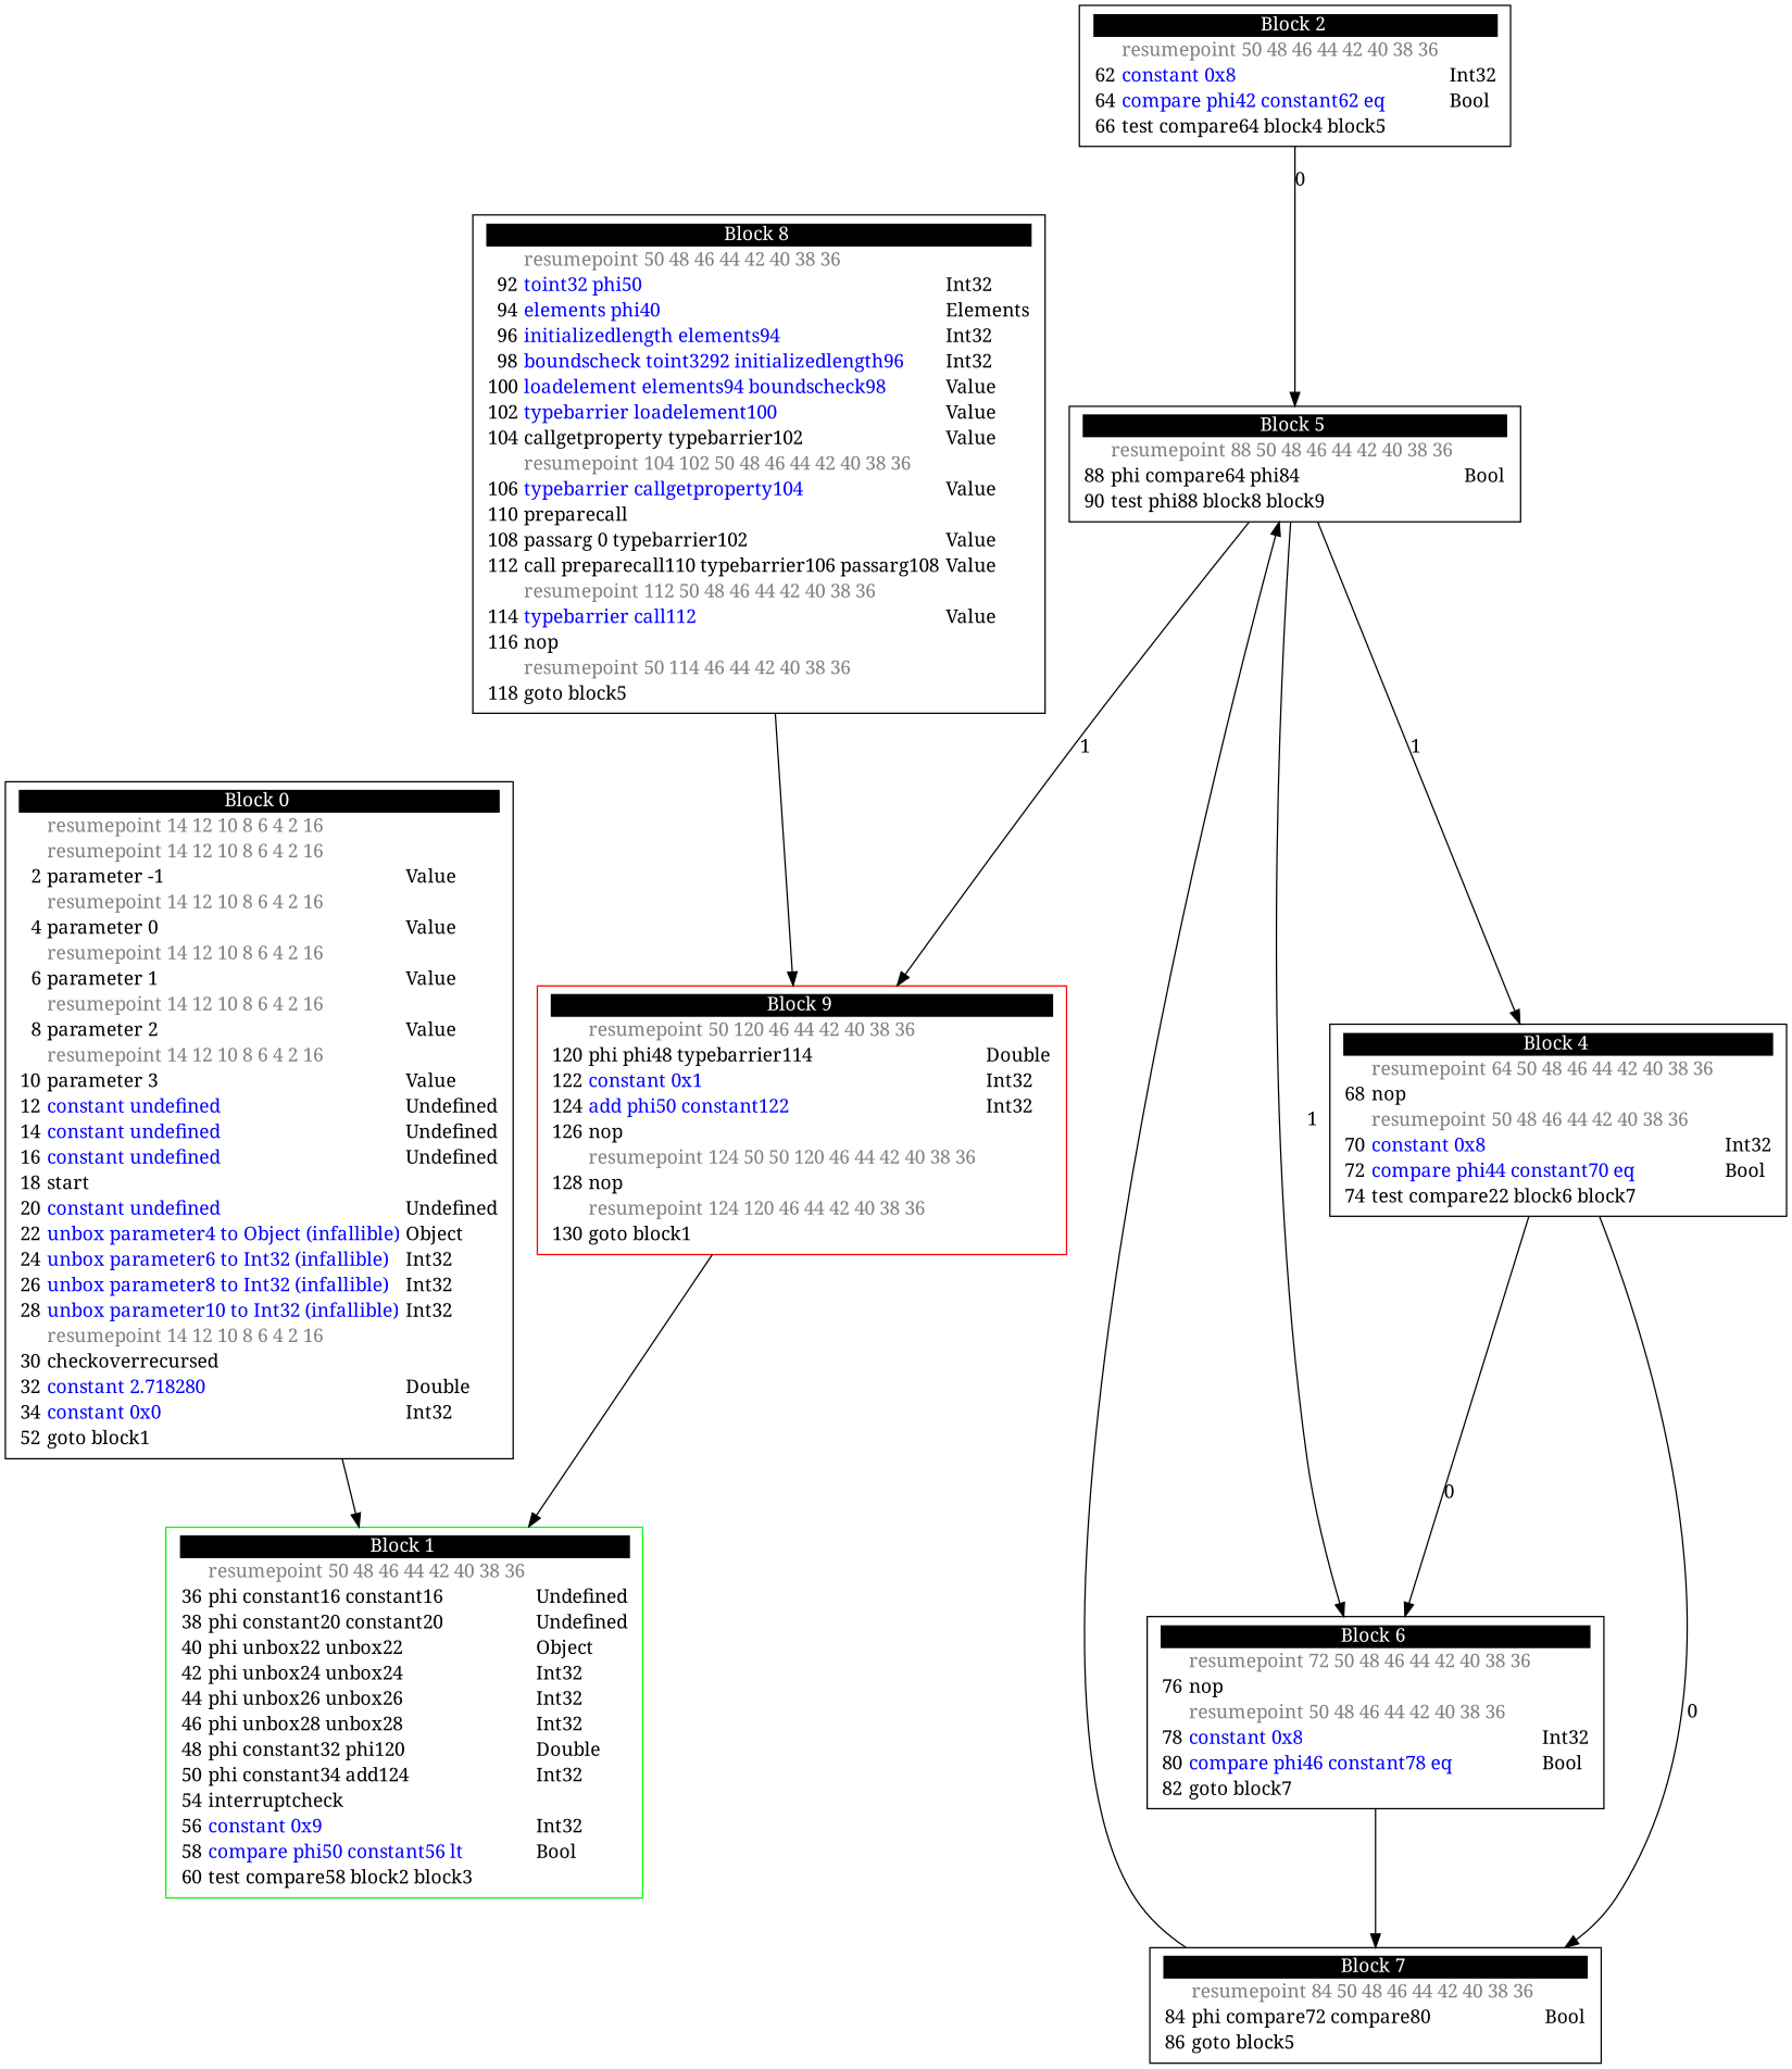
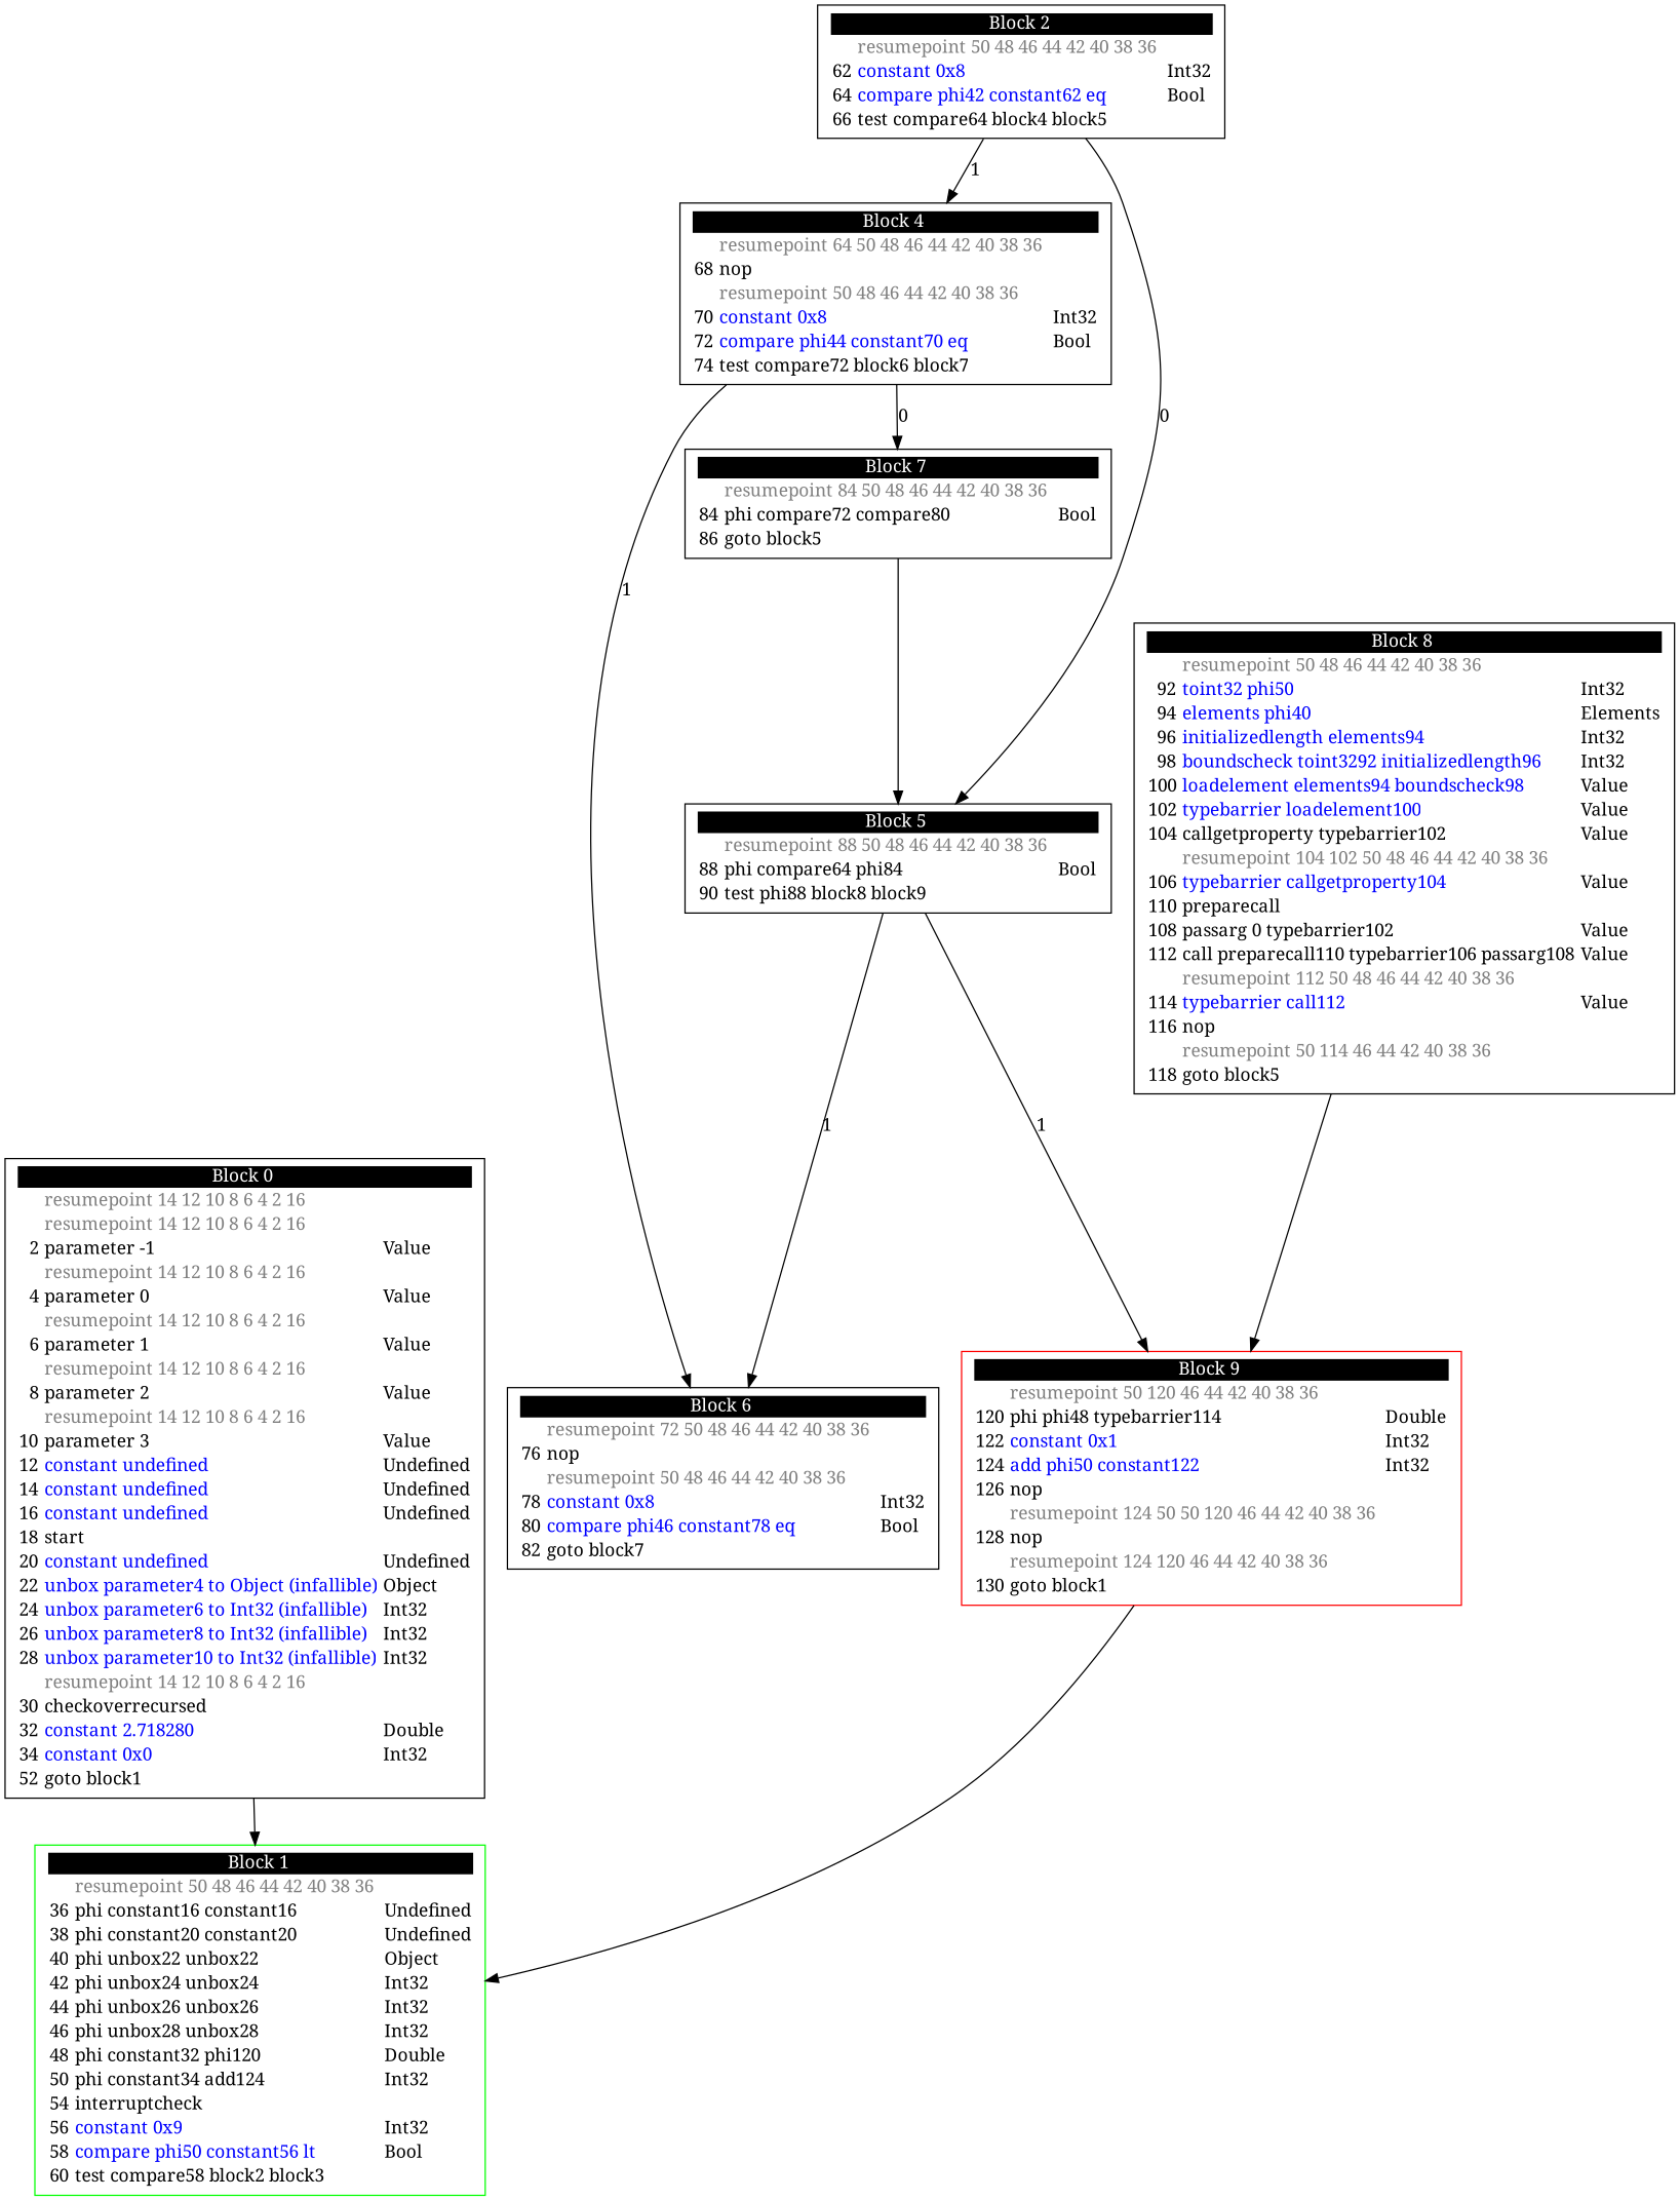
  digraph {
    fontname="Noto Serif"
    rankdir=TB
    splines=true
    node [fontname="Noto Serif" shape=box]
    edge [fontname="Noto Serif"]
    n1 [label=<<table border="0" cellborder="0" cellpadding="1"><tr><td align="center" bgcolor="black" colspan="3"><font color="white">Block 0 </font></td></tr><tr><td align="left"></td><td align="left"><font color="grey50">resumepoint 14 12 10 8 6 4 2 16 </font></td><td></td></tr><tr><td align="left"></td><td align="left"><font color="grey50">resumepoint 14 12 10 8 6 4 2 16 </font></td><td></td></tr><tr><td align="right" port="i2">2</td><td align="left">parameter -1</td><td align="left">Value</td></tr><tr><td align="left"></td><td align="left"><font color="grey50">resumepoint 14 12 10 8 6 4 2 16 </font></td><td></td></tr><tr><td align="right" port="i4">4</td><td align="left">parameter 0</td><td align="left">Value</td></tr><tr><td align="left"></td><td align="left"><font color="grey50">resumepoint 14 12 10 8 6 4 2 16 </font></td><td></td></tr><tr><td align="right" port="i6">6</td><td align="left">parameter 1</td><td align="left">Value</td></tr><tr><td align="left"></td><td align="left"><font color="grey50">resumepoint 14 12 10 8 6 4 2 16 </font></td><td></td></tr><tr><td align="right" port="i8">8</td><td align="left">parameter 2</td><td align="left">Value</td></tr><tr><td align="left"></td><td align="left"><font color="grey50">resumepoint 14 12 10 8 6 4 2 16 </font></td><td></td></tr><tr><td align="right" port="i10">10</td><td align="left">parameter 3</td><td align="left">Value</td></tr><tr><td align="right" port="i12">12</td><td align="left"><font color="blue">constant undefined</font></td><td align="left">Undefined</td></tr><tr><td align="right" port="i14">14</td><td align="left"><font color="blue">constant undefined</font></td><td align="left">Undefined</td></tr><tr><td align="right" port="i16">16</td><td align="left"><font color="blue">constant undefined</font></td><td align="left">Undefined</td></tr><tr><td align="right" port="i18">18</td><td align="left">start</td></tr><tr><td align="right" port="i20">20</td><td align="left"><font color="blue">constant undefined</font></td><td align="left">Undefined</td></tr><tr><td align="right" port="i22">22</td><td align="left"><font color="blue">unbox parameter4 to Object (infallible)</font></td><td align="left">Object</td></tr><tr><td align="right" port="i24">24</td><td align="left"><font color="blue">unbox parameter6 to Int32 (infallible)</font></td><td align="left">Int32</td></tr><tr><td align="right" port="i26">26</td><td align="left"><font color="blue">unbox parameter8 to Int32 (infallible)</font></td><td align="left">Int32</td></tr><tr><td align="right" port="i28">28</td><td align="left"><font color="blue">unbox parameter10 to Int32 (infallible)</font></td><td align="left">Int32</td></tr><tr><td align="left"></td><td align="left"><font color="grey50">resumepoint 14 12 10 8 6 4 2 16 </font></td><td></td></tr><tr><td align="right" port="i30">30</td><td align="left">checkoverrecursed</td></tr><tr><td align="right" port="i32">32</td><td align="left"><font color="blue">constant 2.718280</font></td><td align="left">Double</td></tr><tr><td align="right" port="i34">34</td><td align="left"><font color="blue">constant 0x0</font></td><td align="left">Int32</td></tr><tr><td align="right" port="i52">52</td><td align="left">goto block1</td></tr></table>>]
    n2 [color=green label=<<table border="0" cellborder="0" cellpadding="1"><tr><td align="center" bgcolor="black" colspan="3"><font color="white">Block 1 </font></td></tr><tr><td align="left"></td><td align="left"><font color="grey50">resumepoint 50 48 46 44 42 40 38 36 </font></td><td></td></tr><tr><td align="right" port="i36">36</td><td align="left">phi constant16 constant16</td><td align="left">Undefined</td></tr><tr><td align="right" port="i38">38</td><td align="left">phi constant20 constant20</td><td align="left">Undefined</td></tr><tr><td align="right" port="i40">40</td><td align="left">phi unbox22 unbox22</td><td align="left">Object</td></tr><tr><td align="right" port="i42">42</td><td align="left">phi unbox24 unbox24</td><td align="left">Int32</td></tr><tr><td align="right" port="i44">44</td><td align="left">phi unbox26 unbox26</td><td align="left">Int32</td></tr><tr><td align="right" port="i46">46</td><td align="left">phi unbox28 unbox28</td><td align="left">Int32</td></tr><tr><td align="right" port="i48">48</td><td align="left">phi constant32 phi120</td><td align="left">Double</td></tr><tr><td align="right" port="i50">50</td><td align="left">phi constant34 add124</td><td align="left">Int32</td></tr><tr><td align="right" port="i54">54</td><td align="left">interruptcheck</td></tr><tr><td align="right" port="i56">56</td><td align="left"><font color="blue">constant 0x9</font></td><td align="left">Int32</td></tr><tr><td align="right" port="i58">58</td><td align="left"><font color="blue">compare phi50 constant56 lt</font></td><td align="left">Bool</td></tr><tr><td align="right" port="i60">60</td><td align="left">test compare58 block2 block3</td></tr></table>>]
    n3 [label=<<table border="0" cellborder="0" cellpadding="1"><tr><td align="center" bgcolor="black" colspan="3"><font color="white">Block 2 </font></td></tr><tr><td align="left"></td><td align="left"><font color="grey50">resumepoint 50 48 46 44 42 40 38 36 </font></td><td></td></tr><tr><td align="right" port="i62">62</td><td align="left"><font color="blue">constant 0x8</font></td><td align="left">Int32</td></tr><tr><td align="right" port="i64">64</td><td align="left"><font color="blue">compare phi42 constant62 eq</font></td><td align="left">Bool</td></tr><tr><td align="right" port="i66">66</td><td align="left">test compare64 block4 block5</td></tr></table>>]
-   n4 [label=<<table border="0" cellborder="0" cellpadding="1"><tr><td align="center" bgcolor="black" colspan="3"><font color="white">Block 4 </font></td></tr><tr><td align="left"></td><td align="left"><font color="grey50">resumepoint 64 50 48 46 44 42 40 38 36 </font></td><td></td></tr><tr><td align="right" port="i68">68</td><td align="left">nop</td></tr><tr><td align="left"></td><td align="left"><font color="grey50">resumepoint 50 48 46 44 42 40 38 36 </font></td><td></td></tr><tr><td align="right" port="i70">70</td><td align="left"><font color="blue">constant 0x8</font></td><td align="left">Int32</td></tr><tr><td align="right" port="i72">72</td><td align="left"><font color="blue">compare phi44 constant70 eq</font></td><td align="left">Bool</td></tr><tr><td align="right" port="i74">74</td><td align="left">test compare22 block6 block7</td></tr></table>>]
+   n4 [label=<<table border="0" cellborder="0" cellpadding="1"><tr><td align="center" bgcolor="black" colspan="3"><font color="white">Block 4 </font></td></tr><tr><td align="left"></td><td align="left"><font color="grey50">resumepoint 64 50 48 46 44 42 40 38 36 </font></td><td></td></tr><tr><td align="right" port="i68">68</td><td align="left">nop</td></tr><tr><td align="left"></td><td align="left"><font color="grey50">resumepoint 50 48 46 44 42 40 38 36 </font></td><td></td></tr><tr><td align="right" port="i70">70</td><td align="left"><font color="blue">constant 0x8</font></td><td align="left">Int32</td></tr><tr><td align="right" port="i72">72</td><td align="left"><font color="blue">compare phi44 constant70 eq</font></td><td align="left">Bool</td></tr><tr><td align="right" port="i74">74</td><td align="left">test compare72 block6 block7</td></tr></table>>]
    n5 [label=<<table border="0" cellborder="0" cellpadding="1"><tr><td align="center" bgcolor="black" colspan="3"><font color="white">Block 5 </font></td></tr><tr><td align="left"></td><td align="left"><font color="grey50">resumepoint 88 50 48 46 44 42 40 38 36 </font></td><td></td></tr><tr><td align="right" port="i88">88</td><td align="left">phi compare64 phi84</td><td align="left">Bool</td></tr><tr><td align="right" port="i90">90</td><td align="left">test phi88 block8 block9</td></tr></table>>]
    n6 [label=<<table border="0" cellborder="0" cellpadding="1"><tr><td align="center" bgcolor="black" colspan="3"><font color="white">Block 6 </font></td></tr><tr><td align="left"></td><td align="left"><font color="grey50">resumepoint 72 50 48 46 44 42 40 38 36 </font></td><td></td></tr><tr><td align="right" port="i76">76</td><td align="left">nop</td></tr><tr><td align="left"></td><td align="left"><font color="grey50">resumepoint 50 48 46 44 42 40 38 36 </font></td><td></td></tr><tr><td align="right" port="i78">78</td><td align="left"><font color="blue">constant 0x8</font></td><td align="left">Int32</td></tr><tr><td align="right" port="i80">80</td><td align="left"><font color="blue">compare phi46 constant78 eq</font></td><td align="left">Bool</td></tr><tr><td align="right" port="i82">82</td><td align="left">goto block7</td></tr></table>>]
    n7 [label=<<table border="0" cellborder="0" cellpadding="1"><tr><td align="center" bgcolor="black" colspan="3"><font color="white">Block 7 </font></td></tr><tr><td align="left"></td><td align="left"><font color="grey50">resumepoint 84 50 48 46 44 42 40 38 36 </font></td><td></td></tr><tr><td align="right" port="i84">84</td><td align="left">phi compare72 compare80</td><td align="left">Bool</td></tr><tr><td align="right" port="i86">86</td><td align="left">goto block5</td></tr></table>>]
    n8 [color=red label=<<table border="0" cellborder="0" cellpadding="1"><tr><td align="center" bgcolor="black" colspan="3"><font color="white">Block 9 </font></td></tr><tr><td align="left"></td><td align="left"><font color="grey50">resumepoint 50 120 46 44 42 40 38 36 </font></td><td></td></tr><tr><td align="right" port="i120">120</td><td align="left">phi phi48 typebarrier114</td><td align="left">Double</td></tr><tr><td align="right" port="i122">122</td><td align="left"><font color="blue">constant 0x1</font></td><td align="left">Int32</td></tr><tr><td align="right" port="i124">124</td><td align="left"><font color="blue">add phi50 constant122</font></td><td align="left">Int32</td></tr><tr><td align="right" port="i126">126</td><td align="left">nop</td></tr><tr><td align="left"></td><td align="left"><font color="grey50">resumepoint 124 50 50 120 46 44 42 40 38 36 </font></td><td></td></tr><tr><td align="right" port="i128">128</td><td align="left">nop</td></tr><tr><td align="left"></td><td align="left"><font color="grey50">resumepoint 124 120 46 44 42 40 38 36 </font></td><td></td></tr><tr><td align="right" port="i130">130</td><td align="left">goto block1</td></tr></table>>]
    n9 [label=<<table border="0" cellborder="0" cellpadding="1"><tr><td align="center" bgcolor="black" colspan="3"><font color="white">Block 8 </font></td></tr><tr><td align="left"></td><td align="left"><font color="grey50">resumepoint 50 48 46 44 42 40 38 36 </font></td><td></td></tr><tr><td align="right" port="i92">92</td><td align="left"><font color="blue">toint32 phi50</font></td><td align="left">Int32</td></tr><tr><td align="right" port="i94">94</td><td align="left"><font color="blue">elements phi40</font></td><td align="left">Elements</td></tr><tr><td align="right" port="i96">96</td><td align="left"><font color="blue">initializedlength elements94</font></td><td align="left">Int32</td></tr><tr><td align="right" port="i98">98</td><td align="left"><font color="blue">boundscheck toint3292 initializedlength96</font></td><td align="left">Int32</td></tr><tr><td align="right" port="i100">100</td><td align="left"><font color="blue">loadelement elements94 boundscheck98</font></td><td align="left">Value</td></tr><tr><td align="right" port="i102">102</td><td align="left"><font color="blue">typebarrier loadelement100</font></td><td align="left">Value</td></tr><tr><td align="right" port="i104">104</td><td align="left">callgetproperty typebarrier102</td><td align="left">Value</td></tr><tr><td align="left"></td><td align="left"><font color="grey50">resumepoint 104 102 50 48 46 44 42 40 38 36 </font></td><td></td></tr><tr><td align="right" port="i106">106</td><td align="left"><font color="blue">typebarrier callgetproperty104</font></td><td align="left">Value</td></tr><tr><td align="right" port="i110">110</td><td align="left">preparecall</td></tr><tr><td align="right" port="i108">108</td><td align="left">passarg 0 typebarrier102</td><td align="left">Value</td></tr><tr><td align="right" port="i112">112</td><td align="left">call preparecall110 typebarrier106 passarg108</td><td align="left">Value</td></tr><tr><td align="left"></td><td align="left"><font color="grey50">resumepoint 112 50 48 46 44 42 40 38 36 </font></td><td></td></tr><tr><td align="right" port="i114">114</td><td align="left"><font color="blue">typebarrier call112</font></td><td align="left">Value</td></tr><tr><td align="right" port="i116">116</td><td align="left">nop</td></tr><tr><td align="left"></td><td align="left"><font color="grey50">resumepoint 50 114 46 44 42 40 38 36 </font></td><td></td></tr><tr><td align="right" port="i118">118</td><td align="left">goto block5</td></tr></table>>]
    n1 -> n2
-   n5 -> n4 [label=1]
+   n3 -> n4 [label=1]
    n3 -> n5 [label=0]
-   n4 -> n6 [label=0]
+   n4 -> n6 [label=1]
    n4 -> n7 [label=0]
    n5 -> n6 [label=1]
    n5 -> n8 [label=1]
-   n6 -> n7
    n7 -> n5
    n8 -> n2
    n9 -> n8
  }
